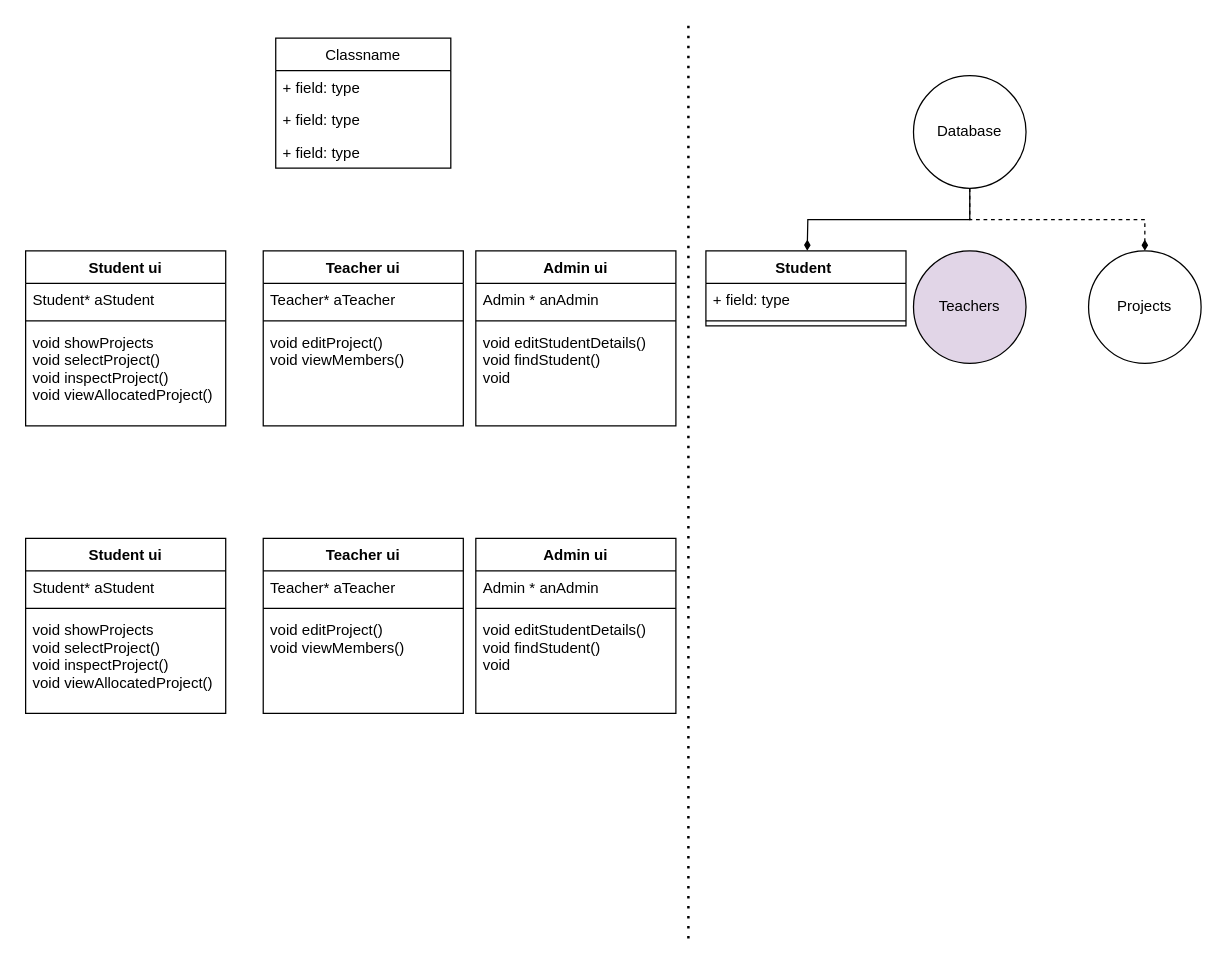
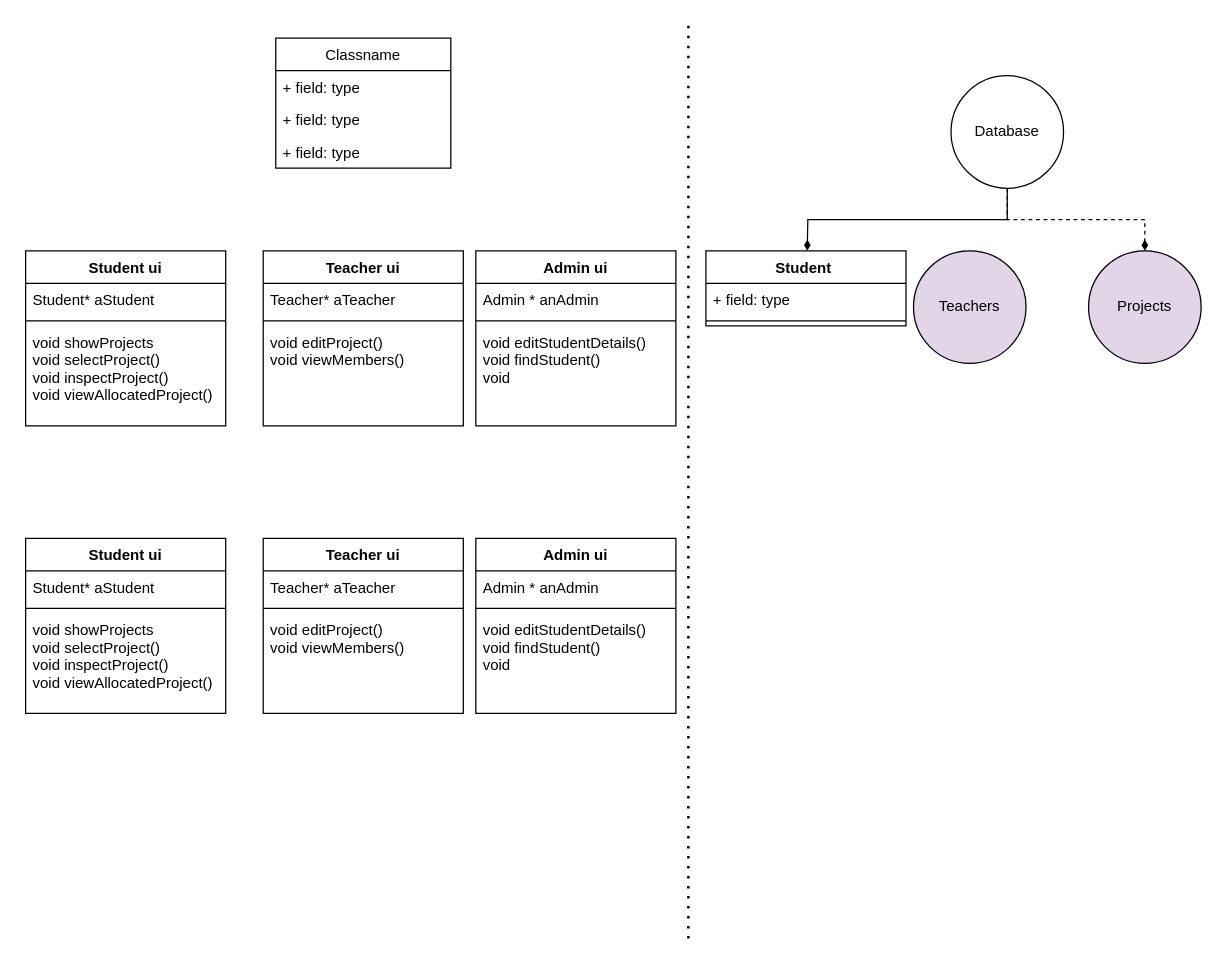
  <mxCell id="0" />
  <mxCell id="1" parent="0" />
  <mxCell id="2" style="edgeStyle=orthogonalEdgeStyle;rounded=0;orthogonalLoop=1;jettySize=auto;html=1;exitX=0.5;exitY=1;exitDx=0;exitDy=0;entryX=0.5;entryY=1;entryDx=0;entryDy=0;endArrow=diamondThin;endFill=1;endSize=12;" parent="1" edge="1"><mxGeometry relative="1" as="geometry"><Array as="points"><mxPoint x="690" y="760" /><mxPoint x="340" y="760" /></Array><mxPoint x="690" y="560" as="sourcePoint" /></mxGeometry></mxCell>
  <mxCell id="3" style="edgeStyle=orthogonalEdgeStyle;rounded=0;orthogonalLoop=1;jettySize=auto;html=1;exitX=0.5;exitY=1;exitDx=0;exitDy=0;endArrow=diamondThin;endFill=1;" edge="1" parent="1" source="5"><mxGeometry relative="1" as="geometry"><mxPoint x="645" y="200" as="targetPoint" /></mxGeometry></mxCell>
  <mxCell id="4" style="edgeStyle=orthogonalEdgeStyle;rounded=0;orthogonalLoop=1;jettySize=auto;html=1;exitX=0.5;exitY=1;exitDx=0;exitDy=0;entryX=0.5;entryY=0;entryDx=0;entryDy=0;endArrow=diamondThin;endFill=1;dashed=1;" edge="1" parent="1" source="5" target="8"><mxGeometry relative="1" as="geometry" /></mxCell>
- <mxCell id="5" value="Database" style="ellipse;whiteSpace=wrap;html=1;aspect=fixed;" vertex="1" parent="1"><mxGeometry x="730" y="60" width="90" height="90" as="geometry" /></mxCell>
+ <mxCell id="5" value="Database" style="ellipse;whiteSpace=wrap;html=1;aspect=fixed;" vertex="1" parent="1"><mxGeometry x="760" y="60" width="90" height="90" as="geometry" /></mxCell>
  <mxCell id="6" value="" style="endArrow=none;dashed=1;html=1;dashPattern=1 3;strokeWidth=2;rounded=0;" edge="1" parent="1"><mxGeometry width="50" height="50" relative="1" as="geometry"><mxPoint x="550" y="750" as="sourcePoint" /><mxPoint x="550" y="20" as="targetPoint" /></mxGeometry></mxCell>
  <mxCell id="7" value="Teachers" style="ellipse;whiteSpace=wrap;html=1;aspect=fixed;fillColor=#e1d5e7;" vertex="1" parent="1"><mxGeometry x="730" y="200" width="90" height="90" as="geometry" /></mxCell>
- <mxCell id="8" value="Projects" style="ellipse;whiteSpace=wrap;html=1;aspect=fixed;" vertex="1" parent="1"><mxGeometry x="870" y="200" width="90" height="90" as="geometry" /></mxCell>
+ <mxCell id="8" value="Projects" style="ellipse;whiteSpace=wrap;html=1;aspect=fixed;fillColor=#e1d5e7;" vertex="1" parent="1"><mxGeometry x="870" y="200" width="90" height="90" as="geometry" /></mxCell>
  <mxCell id="9" value="Student ui" style="swimlane;fontStyle=1;align=center;verticalAlign=top;childLayout=stackLayout;horizontal=1;startSize=26;horizontalStack=0;resizeParent=1;resizeParentMax=0;resizeLast=0;collapsible=1;marginBottom=0;" vertex="1" parent="1"><mxGeometry x="20" y="200" width="160" height="140" as="geometry" /></mxCell>
  <mxCell id="10" value="Student* aStudent" style="text;strokeColor=none;fillColor=none;align=left;verticalAlign=top;spacingLeft=4;spacingRight=4;overflow=hidden;rotatable=0;points=[[0,0.5],[1,0.5]];portConstraint=eastwest;" vertex="1" parent="9"><mxGeometry y="26" width="160" height="26" as="geometry" /></mxCell>
  <mxCell id="11" value="" style="line;strokeWidth=1;fillColor=none;align=left;verticalAlign=middle;spacingTop=-1;spacingLeft=3;spacingRight=3;rotatable=0;labelPosition=right;points=[];portConstraint=eastwest;strokeColor=inherit;" vertex="1" parent="9"><mxGeometry y="52" width="160" height="8" as="geometry" /></mxCell>
  <mxCell id="12" value="void showProjects&#10;void selectProject()&#10;void inspectProject()&#10;void viewAllocatedProject()&#10;" style="text;strokeColor=none;fillColor=none;align=left;verticalAlign=top;spacingLeft=4;spacingRight=4;overflow=hidden;rotatable=0;points=[[0,0.5],[1,0.5]];portConstraint=eastwest;" vertex="1" parent="9"><mxGeometry y="60" width="160" height="80" as="geometry" /></mxCell>
  <mxCell id="13" value="Student " style="swimlane;fontStyle=1;align=center;verticalAlign=top;childLayout=stackLayout;horizontal=1;startSize=26;horizontalStack=0;resizeParent=1;resizeParentMax=0;resizeLast=0;collapsible=1;marginBottom=0;" vertex="1" parent="1"><mxGeometry x="564" y="200" width="160" height="60" as="geometry" /></mxCell>
  <mxCell id="14" value="+ field: type" style="text;strokeColor=none;fillColor=none;align=left;verticalAlign=top;spacingLeft=4;spacingRight=4;overflow=hidden;rotatable=0;points=[[0,0.5],[1,0.5]];portConstraint=eastwest;" vertex="1" parent="13"><mxGeometry y="26" width="160" height="26" as="geometry" /></mxCell>
  <mxCell id="15" value="" style="line;strokeWidth=1;fillColor=none;align=left;verticalAlign=middle;spacingTop=-1;spacingLeft=3;spacingRight=3;rotatable=0;labelPosition=right;points=[];portConstraint=eastwest;strokeColor=inherit;" vertex="1" parent="13"><mxGeometry y="52" width="160" height="8" as="geometry" /></mxCell>
  <mxCell id="16" value="Teacher ui" style="swimlane;fontStyle=1;align=center;verticalAlign=top;childLayout=stackLayout;horizontal=1;startSize=26;horizontalStack=0;resizeParent=1;resizeParentMax=0;resizeLast=0;collapsible=1;marginBottom=0;" vertex="1" parent="1"><mxGeometry x="210" y="200" width="160" height="140" as="geometry" /></mxCell>
  <mxCell id="17" value="Teacher* aTeacher" style="text;strokeColor=none;fillColor=none;align=left;verticalAlign=top;spacingLeft=4;spacingRight=4;overflow=hidden;rotatable=0;points=[[0,0.5],[1,0.5]];portConstraint=eastwest;" vertex="1" parent="16"><mxGeometry y="26" width="160" height="26" as="geometry" /></mxCell>
  <mxCell id="18" value="" style="line;strokeWidth=1;fillColor=none;align=left;verticalAlign=middle;spacingTop=-1;spacingLeft=3;spacingRight=3;rotatable=0;labelPosition=right;points=[];portConstraint=eastwest;strokeColor=inherit;" vertex="1" parent="16"><mxGeometry y="52" width="160" height="8" as="geometry" /></mxCell>
  <mxCell id="19" value="void editProject()&#10;void viewMembers()" style="text;strokeColor=none;fillColor=none;align=left;verticalAlign=top;spacingLeft=4;spacingRight=4;overflow=hidden;rotatable=0;points=[[0,0.5],[1,0.5]];portConstraint=eastwest;" vertex="1" parent="16"><mxGeometry y="60" width="160" height="80" as="geometry" /></mxCell>
  <mxCell id="20" value="Admin ui" style="swimlane;fontStyle=1;align=center;verticalAlign=top;childLayout=stackLayout;horizontal=1;startSize=26;horizontalStack=0;resizeParent=1;resizeParentMax=0;resizeLast=0;collapsible=1;marginBottom=0;" vertex="1" parent="1"><mxGeometry x="380" y="200" width="160" height="140" as="geometry" /></mxCell>
  <mxCell id="21" value="Admin * anAdmin" style="text;strokeColor=none;fillColor=none;align=left;verticalAlign=top;spacingLeft=4;spacingRight=4;overflow=hidden;rotatable=0;points=[[0,0.5],[1,0.5]];portConstraint=eastwest;" vertex="1" parent="20"><mxGeometry y="26" width="160" height="26" as="geometry" /></mxCell>
  <mxCell id="22" value="" style="line;strokeWidth=1;fillColor=none;align=left;verticalAlign=middle;spacingTop=-1;spacingLeft=3;spacingRight=3;rotatable=0;labelPosition=right;points=[];portConstraint=eastwest;strokeColor=inherit;" vertex="1" parent="20"><mxGeometry y="52" width="160" height="8" as="geometry" /></mxCell>
  <mxCell id="23" value="void editStudentDetails()&#10;void findStudent()&#10;void " style="text;strokeColor=none;fillColor=none;align=left;verticalAlign=top;spacingLeft=4;spacingRight=4;overflow=hidden;rotatable=0;points=[[0,0.5],[1,0.5]];portConstraint=eastwest;" vertex="1" parent="20"><mxGeometry y="60" width="160" height="80" as="geometry" /></mxCell>
  <mxCell id="24" value="Student ui" style="swimlane;fontStyle=1;align=center;verticalAlign=top;childLayout=stackLayout;horizontal=1;startSize=26;horizontalStack=0;resizeParent=1;resizeParentMax=0;resizeLast=0;collapsible=1;marginBottom=0;" vertex="1" parent="1"><mxGeometry x="20" y="430" width="160" height="140" as="geometry" /></mxCell>
  <mxCell id="25" value="Student* aStudent" style="text;strokeColor=none;fillColor=none;align=left;verticalAlign=top;spacingLeft=4;spacingRight=4;overflow=hidden;rotatable=0;points=[[0,0.5],[1,0.5]];portConstraint=eastwest;" vertex="1" parent="24"><mxGeometry y="26" width="160" height="26" as="geometry" /></mxCell>
  <mxCell id="26" value="" style="line;strokeWidth=1;fillColor=none;align=left;verticalAlign=middle;spacingTop=-1;spacingLeft=3;spacingRight=3;rotatable=0;labelPosition=right;points=[];portConstraint=eastwest;strokeColor=inherit;" vertex="1" parent="24"><mxGeometry y="52" width="160" height="8" as="geometry" /></mxCell>
  <mxCell id="27" value="void showProjects&#10;void selectProject()&#10;void inspectProject()&#10;void viewAllocatedProject()&#10;" style="text;strokeColor=none;fillColor=none;align=left;verticalAlign=top;spacingLeft=4;spacingRight=4;overflow=hidden;rotatable=0;points=[[0,0.5],[1,0.5]];portConstraint=eastwest;" vertex="1" parent="24"><mxGeometry y="60" width="160" height="80" as="geometry" /></mxCell>
  <mxCell id="28" value="Teacher ui" style="swimlane;fontStyle=1;align=center;verticalAlign=top;childLayout=stackLayout;horizontal=1;startSize=26;horizontalStack=0;resizeParent=1;resizeParentMax=0;resizeLast=0;collapsible=1;marginBottom=0;" vertex="1" parent="1"><mxGeometry x="210" y="430" width="160" height="140" as="geometry" /></mxCell>
  <mxCell id="29" value="Teacher* aTeacher" style="text;strokeColor=none;fillColor=none;align=left;verticalAlign=top;spacingLeft=4;spacingRight=4;overflow=hidden;rotatable=0;points=[[0,0.5],[1,0.5]];portConstraint=eastwest;" vertex="1" parent="28"><mxGeometry y="26" width="160" height="26" as="geometry" /></mxCell>
  <mxCell id="30" value="" style="line;strokeWidth=1;fillColor=none;align=left;verticalAlign=middle;spacingTop=-1;spacingLeft=3;spacingRight=3;rotatable=0;labelPosition=right;points=[];portConstraint=eastwest;strokeColor=inherit;" vertex="1" parent="28"><mxGeometry y="52" width="160" height="8" as="geometry" /></mxCell>
  <mxCell id="31" value="void editProject()&#10;void viewMembers()" style="text;strokeColor=none;fillColor=none;align=left;verticalAlign=top;spacingLeft=4;spacingRight=4;overflow=hidden;rotatable=0;points=[[0,0.5],[1,0.5]];portConstraint=eastwest;" vertex="1" parent="28"><mxGeometry y="60" width="160" height="80" as="geometry" /></mxCell>
  <mxCell id="32" value="Admin ui" style="swimlane;fontStyle=1;align=center;verticalAlign=top;childLayout=stackLayout;horizontal=1;startSize=26;horizontalStack=0;resizeParent=1;resizeParentMax=0;resizeLast=0;collapsible=1;marginBottom=0;" vertex="1" parent="1"><mxGeometry x="380" y="430" width="160" height="140" as="geometry" /></mxCell>
  <mxCell id="33" value="Admin * anAdmin" style="text;strokeColor=none;fillColor=none;align=left;verticalAlign=top;spacingLeft=4;spacingRight=4;overflow=hidden;rotatable=0;points=[[0,0.5],[1,0.5]];portConstraint=eastwest;" vertex="1" parent="32"><mxGeometry y="26" width="160" height="26" as="geometry" /></mxCell>
  <mxCell id="34" value="" style="line;strokeWidth=1;fillColor=none;align=left;verticalAlign=middle;spacingTop=-1;spacingLeft=3;spacingRight=3;rotatable=0;labelPosition=right;points=[];portConstraint=eastwest;strokeColor=inherit;" vertex="1" parent="32"><mxGeometry y="52" width="160" height="8" as="geometry" /></mxCell>
  <mxCell id="35" value="void editStudentDetails()&#10;void findStudent()&#10;void " style="text;strokeColor=none;fillColor=none;align=left;verticalAlign=top;spacingLeft=4;spacingRight=4;overflow=hidden;rotatable=0;points=[[0,0.5],[1,0.5]];portConstraint=eastwest;" vertex="1" parent="32"><mxGeometry y="60" width="160" height="80" as="geometry" /></mxCell>
  <mxCell id="36" value="Classname" style="swimlane;fontStyle=0;childLayout=stackLayout;horizontal=1;startSize=26;fillColor=none;horizontalStack=0;resizeParent=1;resizeParentMax=0;resizeLast=0;collapsible=1;marginBottom=0;" vertex="1" parent="1"><mxGeometry x="220" y="30" width="140" height="104" as="geometry" /></mxCell>
  <mxCell id="37" value="+ field: type" style="text;strokeColor=none;fillColor=none;align=left;verticalAlign=top;spacingLeft=4;spacingRight=4;overflow=hidden;rotatable=0;points=[[0,0.5],[1,0.5]];portConstraint=eastwest;" vertex="1" parent="36"><mxGeometry y="26" width="140" height="26" as="geometry" /></mxCell>
  <mxCell id="38" value="+ field: type" style="text;strokeColor=none;fillColor=none;align=left;verticalAlign=top;spacingLeft=4;spacingRight=4;overflow=hidden;rotatable=0;points=[[0,0.5],[1,0.5]];portConstraint=eastwest;" vertex="1" parent="36"><mxGeometry y="52" width="140" height="26" as="geometry" /></mxCell>
  <mxCell id="39" value="+ field: type" style="text;strokeColor=none;fillColor=none;align=left;verticalAlign=top;spacingLeft=4;spacingRight=4;overflow=hidden;rotatable=0;points=[[0,0.5],[1,0.5]];portConstraint=eastwest;" vertex="1" parent="36"><mxGeometry y="78" width="140" height="26" as="geometry" /></mxCell>
